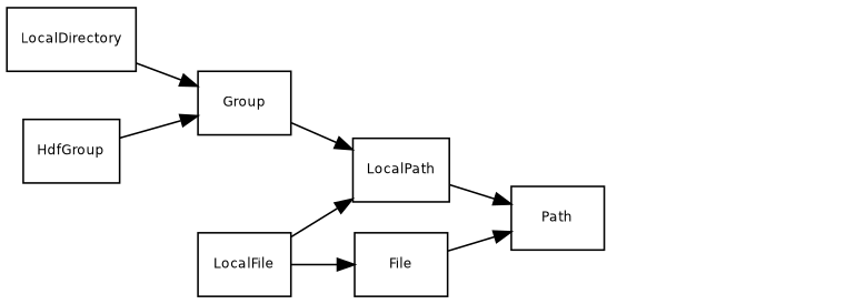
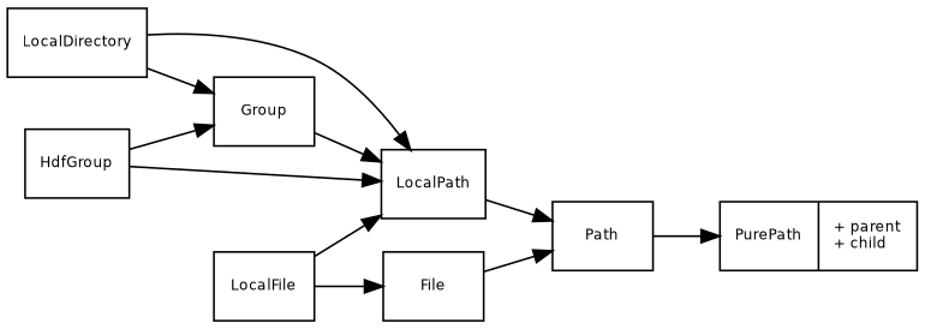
  digraph {
    fontname="Bitstream Vera Sans"
    fontsize=8
    rankdir=LR
    node [fontname="Bitstream Vera Sans" fontsize=8 shape=record]
+   n1 [label="{PurePath|+ parent\l+ child\l}"]
    Path
    Group
    LocalPath
    File
    LocalFile
    LocalDirectory
    HdfGroup
+   Path -> n1
    Group -> LocalPath
    LocalPath -> Path
    File -> Path
    LocalFile -> LocalPath
    LocalFile -> File
    LocalDirectory -> Group
+   LocalDirectory -> LocalPath
    HdfGroup -> Group
+   HdfGroup -> LocalPath
  }
